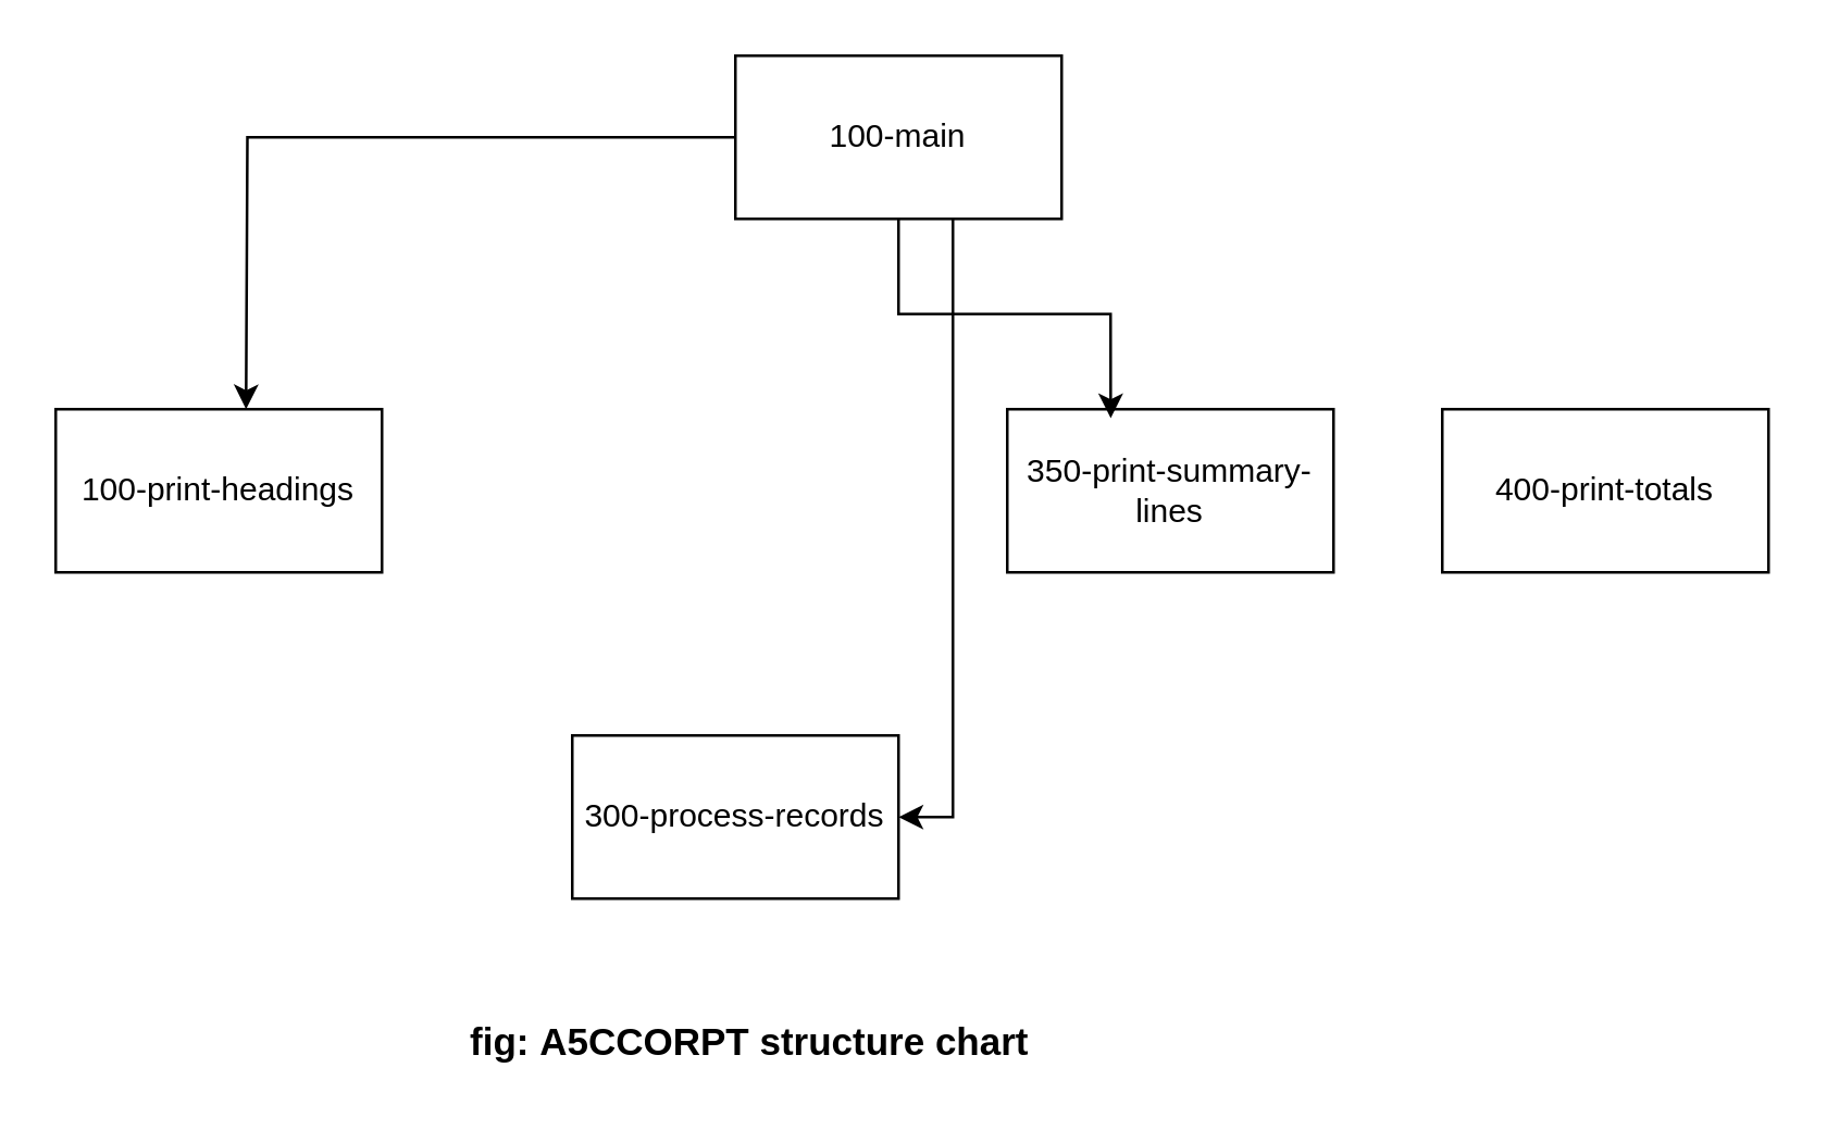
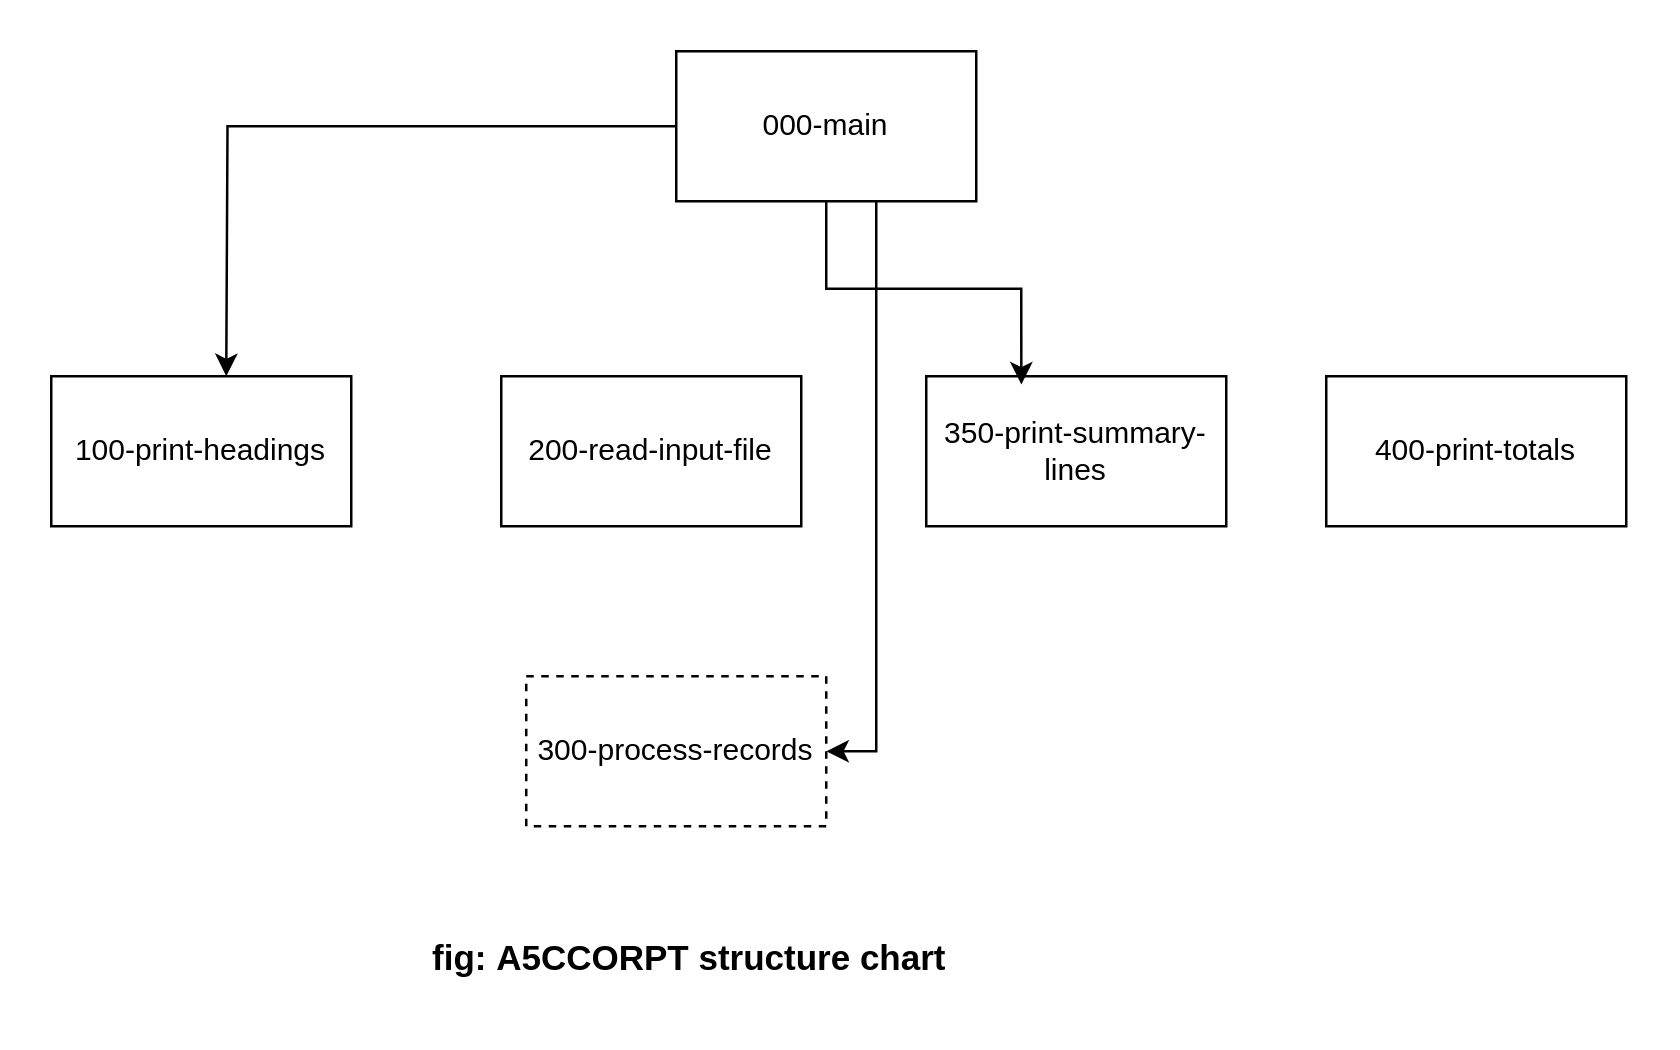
  <mxCell id="0" />
  <mxCell id="1" parent="0" />
  <mxCell id="2" style="edgeStyle=orthogonalEdgeStyle;rounded=0;orthogonalLoop=1;jettySize=auto;html=1;entryX=1;entryY=0.5;entryDx=0;entryDy=0;" edge="1" parent="1" source="3" target="6"><mxGeometry relative="1" as="geometry"><Array as="points"><mxPoint x="350" y="300" /></Array></mxGeometry></mxCell>
- <mxCell id="3" value="100-main" style="rounded=0;whiteSpace=wrap;html=1;" vertex="1" parent="1"><mxGeometry x="270" y="20" width="120" height="60" as="geometry" /></mxCell>
+ <mxCell id="3" value="000-main" style="rounded=0;whiteSpace=wrap;html=1;" vertex="1" parent="1"><mxGeometry x="270" y="20" width="120" height="60" as="geometry" /></mxCell>
  <mxCell id="4" value="100-print-headings" style="rounded=0;whiteSpace=wrap;html=1;" vertex="1" parent="1"><mxGeometry x="20" y="150" width="120" height="60" as="geometry" /></mxCell>
- <mxCell id="6" value="300-process-records" style="rounded=0;whiteSpace=wrap;html=1;" vertex="1" parent="1"><mxGeometry x="210" y="270" width="120" height="60" as="geometry" /></mxCell>
+ <mxCell id="5" value="200-read-input-file" style="rounded=0;whiteSpace=wrap;html=1;" vertex="1" parent="1"><mxGeometry x="200" y="150" width="120" height="60" as="geometry" /></mxCell>
+ <mxCell id="6" value="300-process-records" style="rounded=0;whiteSpace=wrap;html=1;dashed=1;" vertex="1" parent="1"><mxGeometry x="210" y="270" width="120" height="60" as="geometry" /></mxCell>
  <mxCell id="7" value="350-print-summary-lines" style="rounded=0;whiteSpace=wrap;html=1;" vertex="1" parent="1"><mxGeometry x="370" y="150" width="120" height="60" as="geometry" /></mxCell>
  <mxCell id="8" value="400-print-totals" style="rounded=0;whiteSpace=wrap;html=1;" vertex="1" parent="1"><mxGeometry x="530" y="150" width="120" height="60" as="geometry" /></mxCell>
  <mxCell id="9" style="edgeStyle=orthogonalEdgeStyle;rounded=0;orthogonalLoop=1;jettySize=auto;html=1;" edge="1" parent="1" source="3"><mxGeometry relative="1" as="geometry"><mxPoint x="90" y="150" as="targetPoint" /></mxGeometry></mxCell>
  <mxCell id="10" style="edgeStyle=orthogonalEdgeStyle;rounded=0;orthogonalLoop=1;jettySize=auto;html=1;entryX=0.317;entryY=0.055;entryDx=0;entryDy=0;entryPerimeter=0;" edge="1" parent="1" source="3" target="7"><mxGeometry relative="1" as="geometry" /></mxCell>
  <mxCell id="11" value="&lt;b&gt;&lt;font style=&quot;font-size: 14px;&quot;&gt;fig:&amp;nbsp;A5CCORPT structure chart&lt;/font&gt;&lt;/b&gt;" style="text;html=1;align=center;verticalAlign=middle;resizable=0;points=[];autosize=1;strokeColor=none;fillColor=none;" vertex="1" parent="1"><mxGeometry x="160" y="368" width="230" height="30" as="geometry" /></mxCell>
